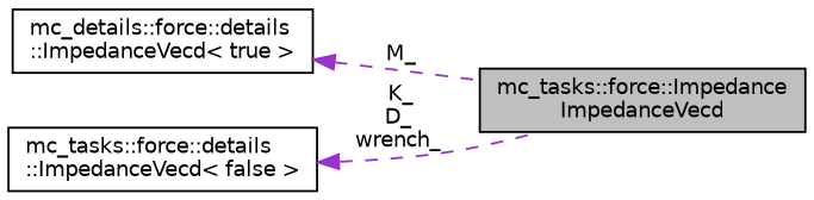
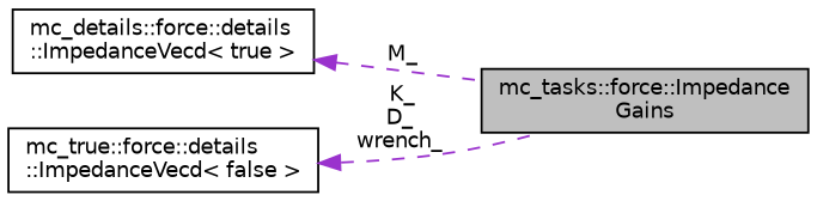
  digraph {
    rankdir=LR
    node [color=black fillcolor=white fontname=Helvetica fontsize=10 shape=record style=filled]
    edge [color=darkorchid3 dir=back fontname=Helvetica fontsize=10 labelfontname=Helvetica labelfontsize=10 style=dashed]
-   n1 [fillcolor=grey75 fontcolor=black height=0.2 label="mc_tasks::force::Impedance\lImpedanceVecd" width=0.4]
+   n1 [fillcolor=grey75 fontcolor=black height=0.2 label="mc_tasks::force::Impedance\lGains" width=0.4]
    n2 [height=0.2 label="mc_details::force::details\l::ImpedanceVecd\< true \>" width=0.4]
-   n3 [height=0.2 label="mc_tasks::force::details\l::ImpedanceVecd\< false \>" width=0.4]
+   n3 [height=0.2 label="mc_true::force::details\l::ImpedanceVecd\< false \>" width=0.4]
    n2 -> n1 [label=" M_"]
    n3 -> n1 [label=" K_\nD_\nwrench_"]
  }
